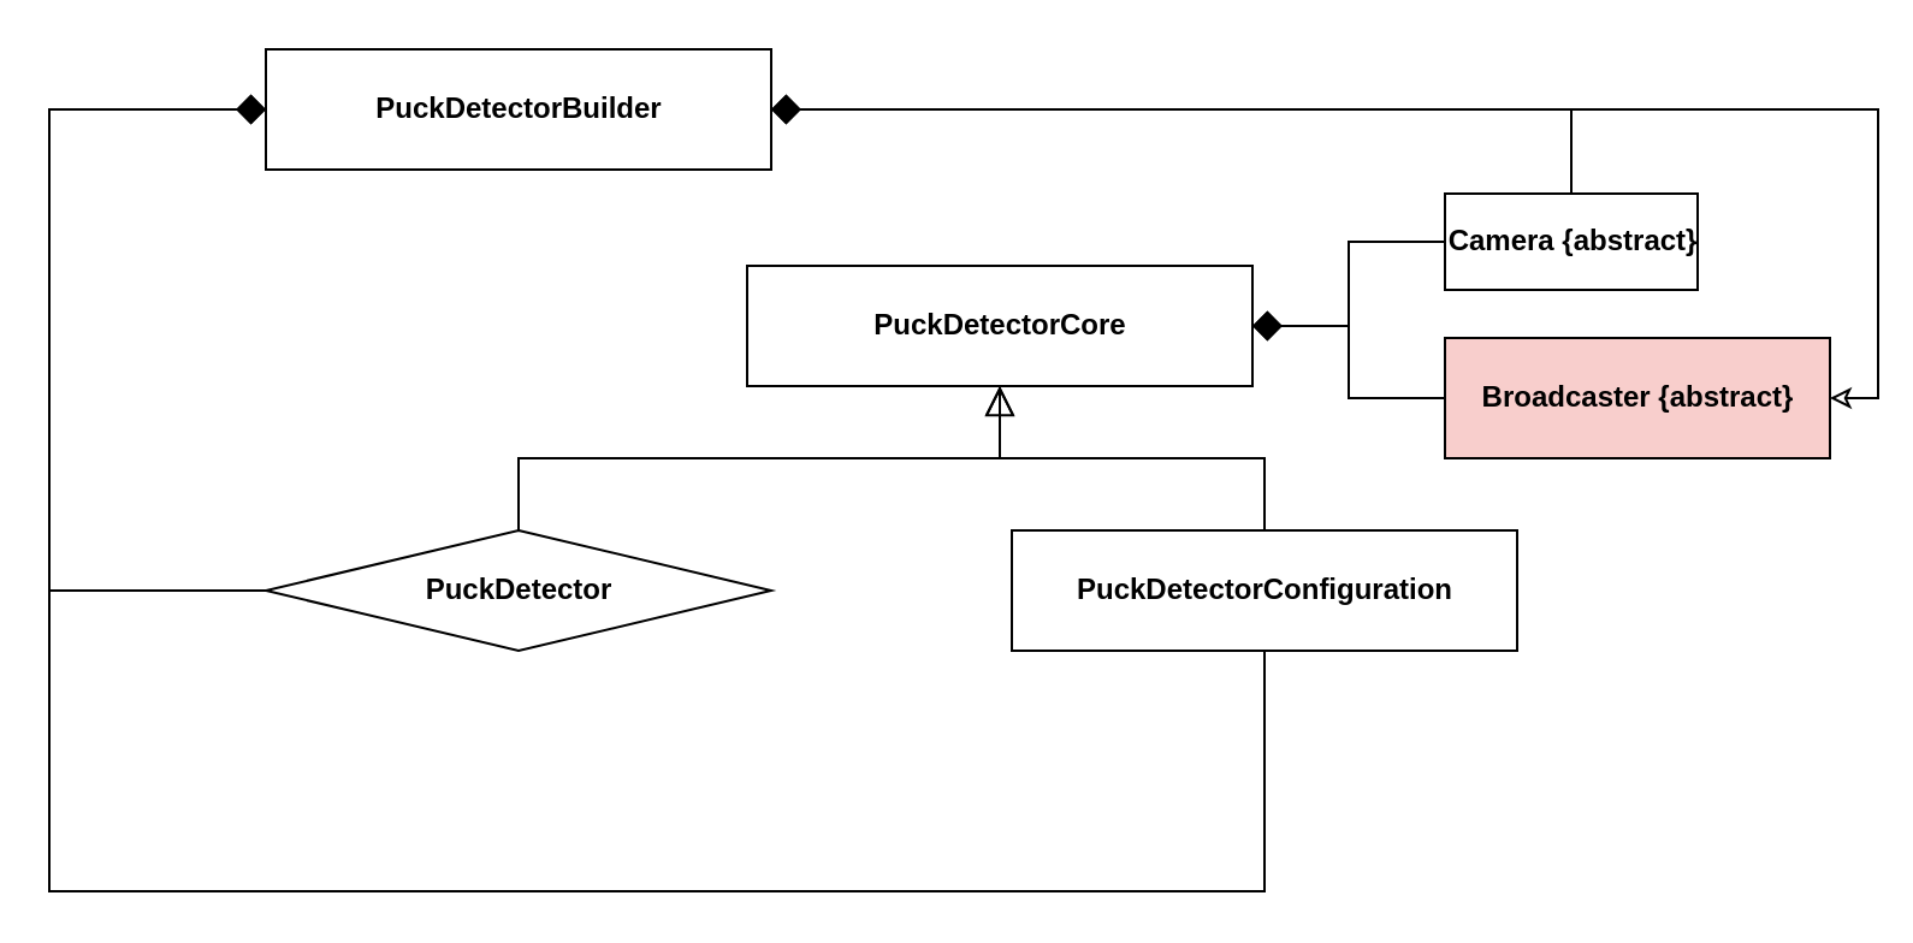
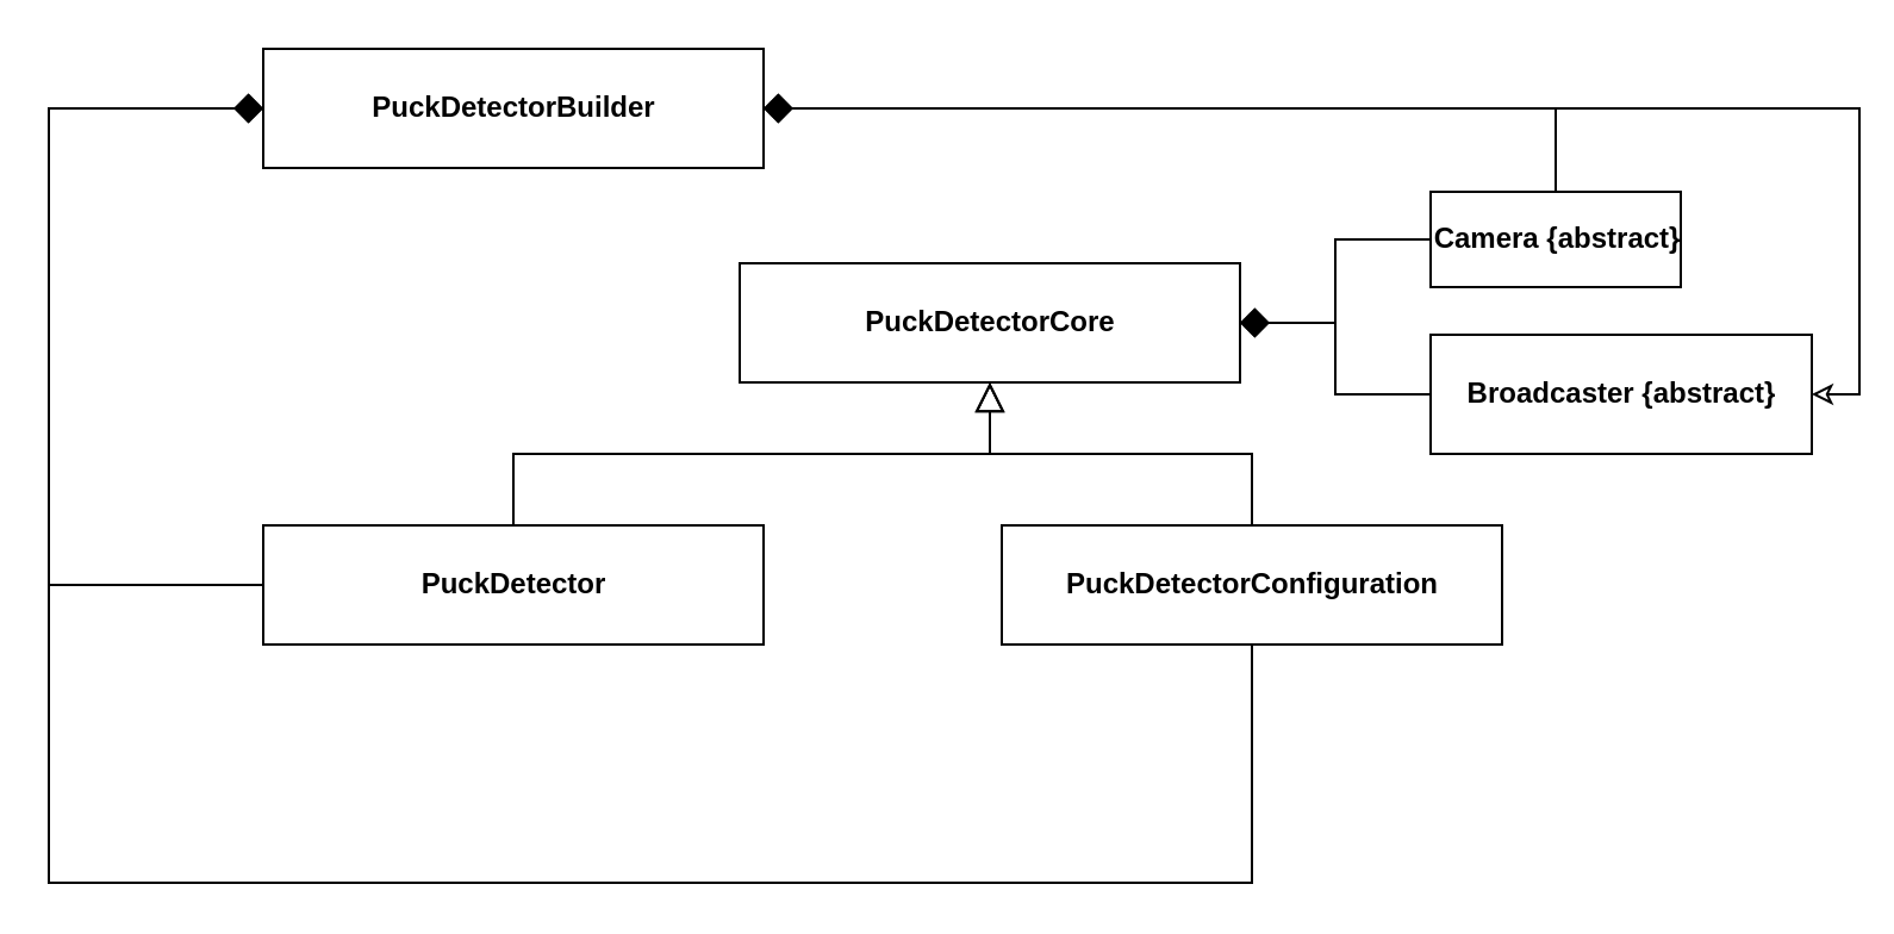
  <mxCell id="0" />
  <mxCell id="1" parent="0" />
  <mxCell id="2" style="edgeStyle=orthogonalEdgeStyle;rounded=0;orthogonalLoop=1;jettySize=auto;html=1;endArrow=block;endFill=0;endSize=10;exitX=0.5;exitY=0;exitDx=0;exitDy=0;" edge="1" parent="1" source="5" target="6"><mxGeometry relative="1" as="geometry"><mxPoint x="555" y="200" as="sourcePoint" /></mxGeometry></mxCell>
  <mxCell id="3" style="edgeStyle=orthogonalEdgeStyle;rounded=0;orthogonalLoop=1;jettySize=auto;html=1;startArrow=diamond;startFill=1;startSize=10;endArrow=none;endFill=0;endSize=10;exitX=1;exitY=0.5;exitDx=0;exitDy=0;" edge="1" parent="1" source="6" target="9"><mxGeometry relative="1" as="geometry" /></mxCell>
  <mxCell id="4" style="edgeStyle=orthogonalEdgeStyle;rounded=0;orthogonalLoop=1;jettySize=auto;html=1;entryX=0;entryY=0.5;entryDx=0;entryDy=0;startArrow=diamond;startFill=1;startSize=10;endArrow=none;endFill=0;endSize=10;exitX=1;exitY=0.5;exitDx=0;exitDy=0;" edge="1" parent="1" source="6" target="10"><mxGeometry relative="1" as="geometry"><mxPoint x="520" y="130" as="sourcePoint" /></mxGeometry></mxCell>
  <mxCell id="5" value="&lt;b&gt;PuckDetectorConfiguration&lt;/b&gt;" style="html=1;" vertex="1" parent="1"><mxGeometry x="420" y="220" width="210" height="50" as="geometry" /></mxCell>
  <mxCell id="6" value="&lt;b&gt;PuckDetectorCore&lt;/b&gt;" style="html=1;" vertex="1" parent="1"><mxGeometry x="310" y="110" width="210" height="50" as="geometry" /></mxCell>
- <mxCell id="7" style="edgeStyle=orthogonalEdgeStyle;rounded=0;orthogonalLoop=1;jettySize=auto;html=1;endSize=10;endArrow=open;endFill=0;" edge="1" parent="1" source="8" target="6"><mxGeometry relative="1" as="geometry" /></mxCell>
- <mxCell id="8" value="&lt;b&gt;PuckDetector&lt;/b&gt;" style="rhombus;html=1;" vertex="1" parent="1"><mxGeometry x="110" y="220" width="210" height="50" as="geometry" /></mxCell>
+ <mxCell id="7" style="edgeStyle=orthogonalEdgeStyle;rounded=0;orthogonalLoop=1;jettySize=auto;html=1;endSize=10;endArrow=block;endFill=0;" edge="1" parent="1" source="8" target="6"><mxGeometry relative="1" as="geometry" /></mxCell>
+ <mxCell id="8" value="&lt;b&gt;PuckDetector&lt;/b&gt;" style="html=1;" vertex="1" parent="1"><mxGeometry x="110" y="220" width="210" height="50" as="geometry" /></mxCell>
  <mxCell id="9" value="&lt;span style=&quot;font-weight: 700&quot;&gt;Camera {abstract}&lt;/span&gt;" style="html=1;" vertex="1" parent="1"><mxGeometry x="600" y="80" width="105" height="40" as="geometry" /></mxCell>
- <mxCell id="10" value="&lt;span style=&quot;font-weight: 700&quot;&gt;Broadcaster {abstract}&lt;/span&gt;" style="html=1;fillColor=#f8cecc;" vertex="1" parent="1"><mxGeometry x="600" y="140" width="160" height="50" as="geometry" /></mxCell>
+ <mxCell id="10" value="&lt;span style=&quot;font-weight: 700&quot;&gt;Broadcaster {abstract}&lt;/span&gt;" style="html=1;" vertex="1" parent="1"><mxGeometry x="600" y="140" width="160" height="50" as="geometry" /></mxCell>
  <mxCell id="11" style="edgeStyle=orthogonalEdgeStyle;rounded=0;orthogonalLoop=1;jettySize=auto;html=1;entryX=0.5;entryY=0;entryDx=0;entryDy=0;startArrow=diamond;startFill=1;startSize=10;endArrow=none;endFill=0;" edge="1" parent="1" source="15" target="9"><mxGeometry relative="1" as="geometry" /></mxCell>
  <mxCell id="12" style="edgeStyle=orthogonalEdgeStyle;rounded=0;orthogonalLoop=1;jettySize=auto;html=1;entryX=1;entryY=0.5;entryDx=0;entryDy=0;startArrow=diamond;startFill=1;startSize=10;endArrow=classic;endFill=0;" edge="1" parent="1" source="15" target="10"><mxGeometry relative="1" as="geometry" /></mxCell>
  <mxCell id="13" style="edgeStyle=orthogonalEdgeStyle;rounded=0;orthogonalLoop=1;jettySize=auto;html=1;entryX=0.5;entryY=1;entryDx=0;entryDy=0;startArrow=diamond;startFill=1;startSize=10;endArrow=none;endFill=0;" edge="1" parent="1" source="15" target="5"><mxGeometry relative="1" as="geometry"><Array as="points"><mxPoint x="20" y="45" /><mxPoint x="20" y="370" /><mxPoint x="525" y="370" /></Array></mxGeometry></mxCell>
  <mxCell id="14" style="edgeStyle=orthogonalEdgeStyle;rounded=0;orthogonalLoop=1;jettySize=auto;html=1;entryX=0;entryY=0.5;entryDx=0;entryDy=0;startArrow=diamond;startFill=1;startSize=10;endArrow=none;endFill=0;exitX=0;exitY=0.5;exitDx=0;exitDy=0;" edge="1" parent="1" source="15" target="8"><mxGeometry relative="1" as="geometry"><Array as="points"><mxPoint x="20" y="45" /><mxPoint x="20" y="245" /></Array></mxGeometry></mxCell>
  <mxCell id="15" value="&lt;b&gt;PuckDetectorBuilder&lt;/b&gt;" style="html=1;" vertex="1" parent="1"><mxGeometry x="110" y="20" width="210" height="50" as="geometry" /></mxCell>
